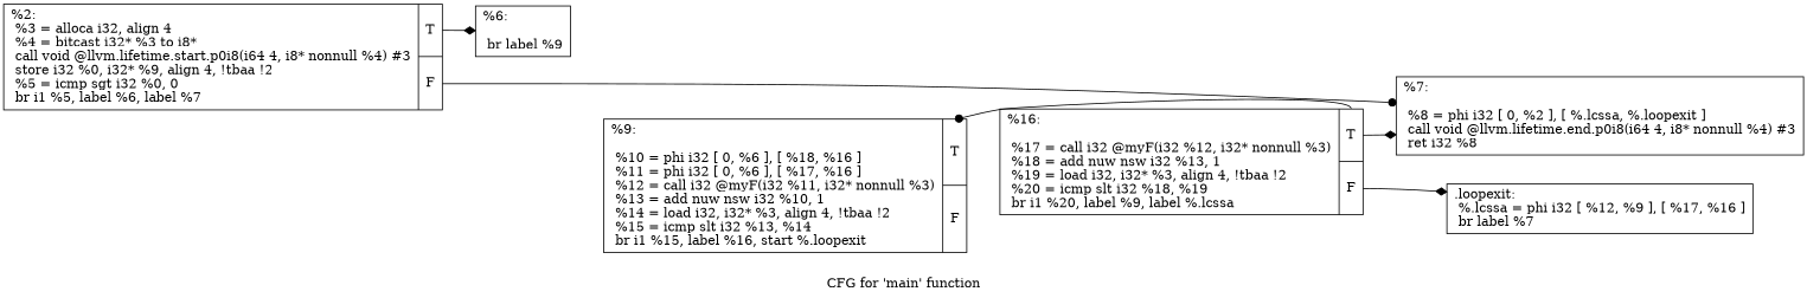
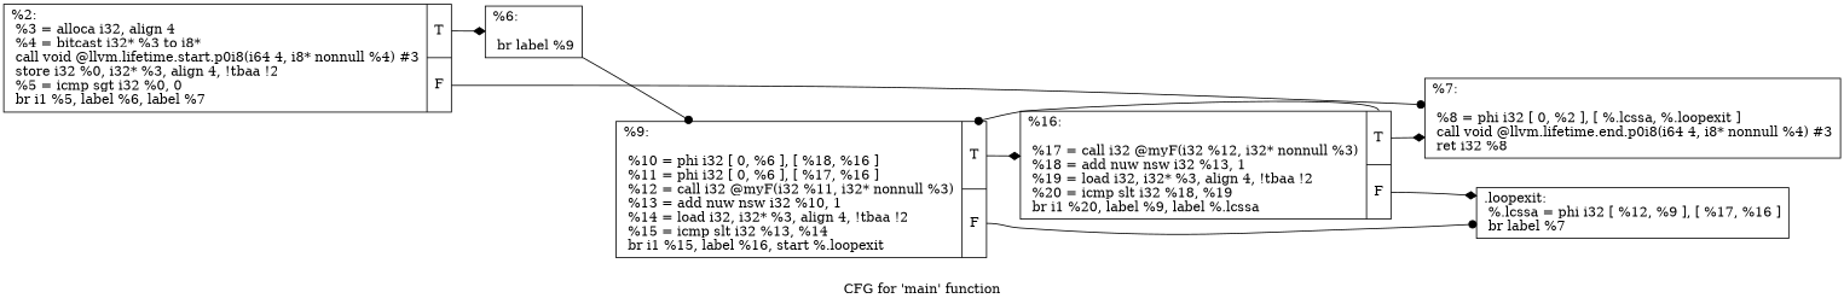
  digraph {
    label="CFG for 'main' function"
    rankdir=LR
    node [shape=record]
    edge [arrowhead=diamond tailport=s0]
-   n1 [label="{%2:\l  %3 = alloca i32, align 4\l  %4 = bitcast i32* %3 to i8*\l  call void @llvm.lifetime.start.p0i8(i64 4, i8* nonnull %4) #3\l  store i32 %0, i32* %9, align 4, !tbaa !2\l  %5 = icmp sgt i32 %0, 0\l  br i1 %5, label %6, label %7\l|{<s0>T|<s1>F}}"]
+   n1 [label="{%2:\l  %3 = alloca i32, align 4\l  %4 = bitcast i32* %3 to i8*\l  call void @llvm.lifetime.start.p0i8(i64 4, i8* nonnull %4) #3\l  store i32 %0, i32* %3, align 4, !tbaa !2\l  %5 = icmp sgt i32 %0, 0\l  br i1 %5, label %6, label %7\l|{<s0>T|<s1>F}}"]
    n2 [label="{%6:\l\l  br label %9\l}"]
    n3 [label="{%7:\l\l  %8 = phi i32 [ 0, %2 ], [ %.lcssa, %.loopexit ]\l  call void @llvm.lifetime.end.p0i8(i64 4, i8* nonnull %4) #3\l  ret i32 %8\l}"]
    n4 [label="{%9:\l\l  %10 = phi i32 [ 0, %6 ], [ %18, %16 ]\l  %11 = phi i32 [ 0, %6 ], [ %17, %16 ]\l  %12 = call i32 @myF(i32 %11, i32* nonnull %3)\l  %13 = add nuw nsw i32 %10, 1\l  %14 = load i32, i32* %3, align 4, !tbaa !2\l  %15 = icmp slt i32 %13, %14\l  br i1 %15, label %16, start %.loopexit\l|{<s0>T|<s1>F}}"]
    n5 [label="{.loopexit:                                        \l  %.lcssa = phi i32 [ %12, %9 ], [ %17, %16 ]\l  br label %7\l}"]
    n6 [label="{%16:\l\l  %17 = call i32 @myF(i32 %12, i32* nonnull %3)\l  %18 = add nuw nsw i32 %13, 1\l  %19 = load i32, i32* %3, align 4, !tbaa !2\l  %20 = icmp slt i32 %18, %19\l  br i1 %20, label %9, label %.lcssa\l|{<s0>T|<s1>F}}"]
    n1 -> n2
    n1 -> n3 [arrowhead=dot tailport=s1]
+   n2 -> n4 [arrowhead=dot]
+   n4 -> n5 [arrowhead=dot tailport=s1]
+   n4 -> n6
    n6 -> n3
    n6 -> n4 [arrowhead=dot]
    n6 -> n5 [tailport=s1]
  }
